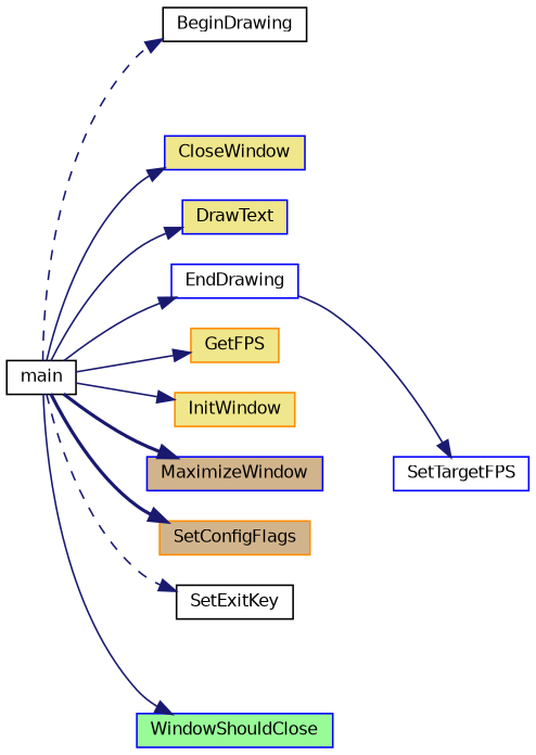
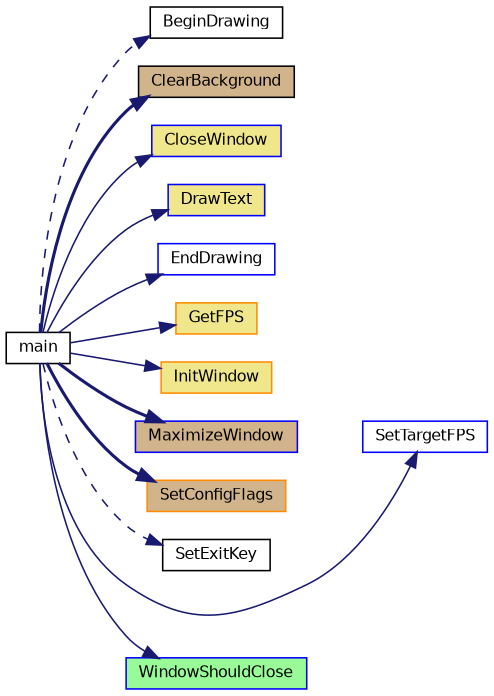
  digraph {
    rankdir=LR
    node [color=blue fillcolor=white fontname=Helvetica fontsize=10 shape=record style=filled]
    edge [color=midnightblue fontname=Helvetica fontsize=10 labelfontname=Helvetica labelfontsize=10 style=solid]
    n1 [color=black fontcolor=black height=0.2 label=main width=0.4]
    n2 [color=black height=0.2 label=BeginDrawing width=0.4]
+   n3 [color=black fillcolor=tan height=0.2 label=ClearBackground width=0.4]
    n4 [fillcolor=khaki height=0.2 label=CloseWindow width=0.4]
    n5 [fillcolor=khaki height=0.2 label=DrawText width=0.4]
    n6 [height=0.2 label=EndDrawing width=0.4]
    n7 [color=darkorange fillcolor=khaki height=0.2 label=GetFPS width=0.4]
    n8 [color=darkorange fillcolor=khaki height=0.2 label=InitWindow width=0.4]
    n9 [fillcolor=tan height=0.2 label=MaximizeWindow width=0.4]
    n10 [color=darkorange fillcolor=tan height=0.2 label=SetConfigFlags width=0.4]
    n11 [color=black height=0.2 label=SetExitKey width=0.4]
    n12 [height=0.2 label=SetTargetFPS width=0.4]
    n13 [fillcolor=palegreen height=0.2 label=WindowShouldClose width=0.4]
    n1 -> n2 [style=dashed]
+   n1 -> n3 [style=bold]
    n1 -> n4
    n1 -> n5
    n1 -> n6
    n1 -> n7
    n1 -> n8
    n1 -> n9 [style=bold]
    n1 -> n10 [style=bold]
    n1 -> n11 [style=dashed]
-   n6 -> n12
+   n1 -> n12
    n1 -> n13
  }
